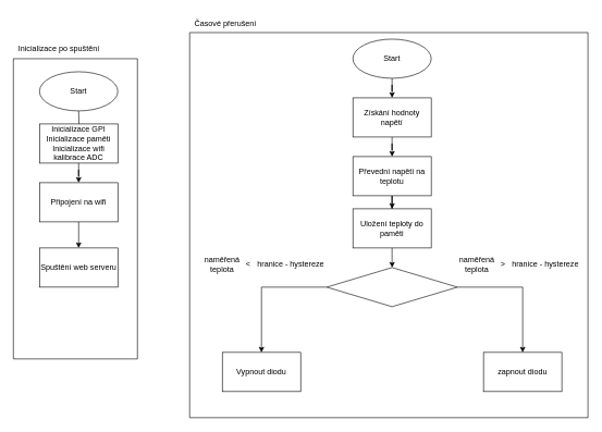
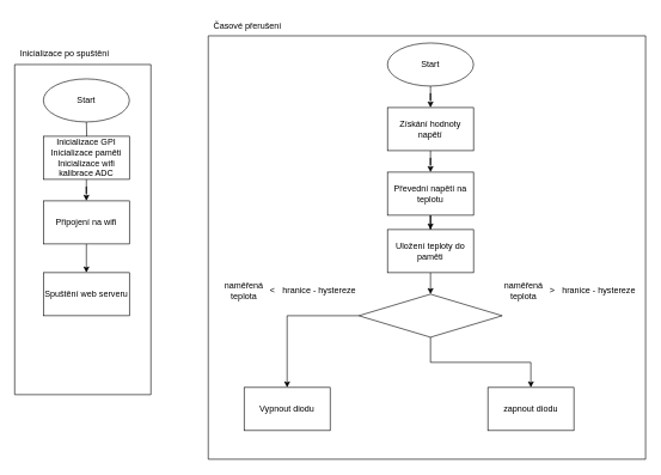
  <mxCell id="0" />
  <mxCell id="1" parent="0" />
  <mxCell id="2" style="edgeStyle=orthogonalEdgeStyle;rounded=0;orthogonalLoop=1;jettySize=auto;html=1;" edge="1" parent="1" target="4"><mxGeometry relative="1" as="geometry"><mxPoint x="120" y="219" as="targetPoint" /><mxPoint x="120.034" y="169" as="sourcePoint" /></mxGeometry></mxCell>
  <mxCell id="3" style="edgeStyle=orthogonalEdgeStyle;rounded=0;orthogonalLoop=1;jettySize=auto;html=1;" edge="1" parent="1" source="4" target="6"><mxGeometry relative="1" as="geometry"><mxPoint x="120" y="289" as="targetPoint" /></mxGeometry></mxCell>
  <mxCell id="4" value="Inicializace GPI&lt;br&gt;Inicializace paměti&lt;br&gt;Inicializace wifi&lt;br&gt;kalibrace ADC" style="rounded=0;whiteSpace=wrap;html=1;" vertex="1" parent="1"><mxGeometry x="60" y="189" width="120" height="60" as="geometry" /></mxCell>
  <mxCell id="5" style="edgeStyle=orthogonalEdgeStyle;rounded=0;orthogonalLoop=1;jettySize=auto;html=1;" edge="1" parent="1" source="6" target="7"><mxGeometry relative="1" as="geometry"><mxPoint x="120" y="369" as="targetPoint" /></mxGeometry></mxCell>
  <mxCell id="6" value="Připojení na wifi" style="rounded=0;whiteSpace=wrap;html=1;" vertex="1" parent="1"><mxGeometry x="60" y="279" width="120" height="60" as="geometry" /></mxCell>
  <mxCell id="7" value="Spuštění web serveru" style="rounded=0;whiteSpace=wrap;html=1;" vertex="1" parent="1"><mxGeometry x="60" y="379" width="120" height="60" as="geometry" /></mxCell>
  <mxCell id="8" value="" style="swimlane;startSize=0;" vertex="1" parent="1"><mxGeometry x="20" y="89" width="190" height="460" as="geometry" /></mxCell>
  <mxCell id="9" value="Start" style="ellipse;whiteSpace=wrap;html=1;" vertex="1" parent="8"><mxGeometry x="40" y="20" width="120" height="60" as="geometry" /></mxCell>
  <mxCell id="10" value="Inicializace po spuštění" style="text;html=1;strokeColor=none;fillColor=none;align=center;verticalAlign=middle;whiteSpace=wrap;rounded=0;" vertex="1" parent="1"><mxGeometry x="20" y="59" width="140" height="30" as="geometry" /></mxCell>
  <mxCell id="11" style="edgeStyle=orthogonalEdgeStyle;rounded=0;orthogonalLoop=1;jettySize=auto;html=1;" edge="1" parent="1" source="12" target="14"><mxGeometry relative="1" as="geometry"><mxPoint x="600" y="159" as="targetPoint" /></mxGeometry></mxCell>
  <mxCell id="12" value="Start" style="ellipse;whiteSpace=wrap;html=1;" vertex="1" parent="1"><mxGeometry x="540" y="59" width="120" height="60" as="geometry" /></mxCell>
  <mxCell id="13" style="edgeStyle=orthogonalEdgeStyle;rounded=0;orthogonalLoop=1;jettySize=auto;html=1;" edge="1" parent="1" source="14" target="16"><mxGeometry relative="1" as="geometry"><mxPoint x="600" y="249" as="targetPoint" /></mxGeometry></mxCell>
  <mxCell id="14" value="Získání hodnoty napětí" style="rounded=0;whiteSpace=wrap;html=1;" vertex="1" parent="1"><mxGeometry x="540" y="149" width="120" height="60" as="geometry" /></mxCell>
  <mxCell id="15" style="edgeStyle=orthogonalEdgeStyle;rounded=0;orthogonalLoop=1;jettySize=auto;html=1;" edge="1" parent="1" source="16" target="18"><mxGeometry relative="1" as="geometry"><mxPoint x="600" y="329" as="targetPoint" /></mxGeometry></mxCell>
  <mxCell id="16" value="Převední napětí na teplotu" style="rounded=0;whiteSpace=wrap;html=1;" vertex="1" parent="1"><mxGeometry x="540" y="239" width="120" height="60" as="geometry" /></mxCell>
  <mxCell id="17" style="edgeStyle=orthogonalEdgeStyle;rounded=0;orthogonalLoop=1;jettySize=auto;html=1;" edge="1" parent="1" source="18"><mxGeometry relative="1" as="geometry"><mxPoint x="600.034" y="409" as="targetPoint" /></mxGeometry></mxCell>
  <mxCell id="18" value="Uložení teploty do paměti" style="rounded=0;whiteSpace=wrap;html=1;" vertex="1" parent="1"><mxGeometry x="540" y="319" width="120" height="60" as="geometry" /></mxCell>
  <mxCell id="19" style="edgeStyle=orthogonalEdgeStyle;rounded=0;orthogonalLoop=1;jettySize=auto;html=1;" edge="1" parent="1" source="21" target="25"><mxGeometry relative="1" as="geometry"><mxPoint x="400" y="569" as="targetPoint" /></mxGeometry></mxCell>
  <mxCell id="20" style="edgeStyle=orthogonalEdgeStyle;rounded=0;orthogonalLoop=1;jettySize=auto;html=1;" edge="1" parent="1" source="21" target="26"><mxGeometry relative="1" as="geometry"><mxPoint x="800" y="549" as="targetPoint" /></mxGeometry></mxCell>
  <mxCell id="21" value="" style="rhombus;whiteSpace=wrap;html=1;" vertex="1" parent="1"><mxGeometry x="500" y="409" width="200" height="60" as="geometry" /></mxCell>
  <mxCell id="22" value="naměřená teplota" style="text;html=1;strokeColor=none;fillColor=none;align=center;verticalAlign=middle;whiteSpace=wrap;rounded=0;" vertex="1" parent="1"><mxGeometry x="310" y="389" width="60" height="30" as="geometry" /></mxCell>
  <mxCell id="23" value="&amp;lt;" style="text;html=1;strokeColor=none;fillColor=none;align=center;verticalAlign=middle;whiteSpace=wrap;rounded=0;" vertex="1" parent="1"><mxGeometry x="350" y="389" width="60" height="30" as="geometry" /></mxCell>
  <mxCell id="24" value="hranice - hystereze" style="text;html=1;strokeColor=none;fillColor=none;align=center;verticalAlign=middle;whiteSpace=wrap;rounded=0;" vertex="1" parent="1"><mxGeometry x="390" y="389" width="110" height="30" as="geometry" /></mxCell>
  <mxCell id="25" value="Vypnout diodu" style="rounded=0;whiteSpace=wrap;html=1;" vertex="1" parent="1"><mxGeometry x="340" y="539" width="120" height="60" as="geometry" /></mxCell>
- <mxCell id="26" value="zapnout diodu" style="rounded=0;whiteSpace=wrap;html=1;" vertex="1" parent="1"><mxGeometry x="740" y="539" width="120" height="60" as="geometry" /></mxCell>
+ <mxCell id="26" value="zapnout diodu" style="rounded=0;whiteSpace=wrap;html=1;" vertex="1" parent="1"><mxGeometry x="680" y="539" width="120" height="60" as="geometry" /></mxCell>
  <mxCell id="27" value="naměřená teplota" style="text;html=1;strokeColor=none;fillColor=none;align=center;verticalAlign=middle;whiteSpace=wrap;rounded=0;" vertex="1" parent="1"><mxGeometry x="700" y="389" width="60" height="30" as="geometry" /></mxCell>
  <mxCell id="28" value="&amp;gt;" style="text;html=1;strokeColor=none;fillColor=none;align=center;verticalAlign=middle;whiteSpace=wrap;rounded=0;" vertex="1" parent="1"><mxGeometry x="740" y="389" width="60" height="30" as="geometry" /></mxCell>
  <mxCell id="29" value="hranice - hystereze" style="text;html=1;strokeColor=none;fillColor=none;align=center;verticalAlign=middle;whiteSpace=wrap;rounded=0;" vertex="1" parent="1"><mxGeometry x="780" y="389" width="110" height="30" as="geometry" /></mxCell>
  <mxCell id="30" value="" style="swimlane;startSize=0;" vertex="1" parent="1"><mxGeometry x="290" y="49" width="610" height="590" as="geometry" /></mxCell>
  <mxCell id="31" value="Časové přerušení" style="text;html=1;strokeColor=none;fillColor=none;align=center;verticalAlign=middle;whiteSpace=wrap;rounded=0;" vertex="1" parent="1"><mxGeometry x="290" y="20" width="110" height="30" as="geometry" /></mxCell>
